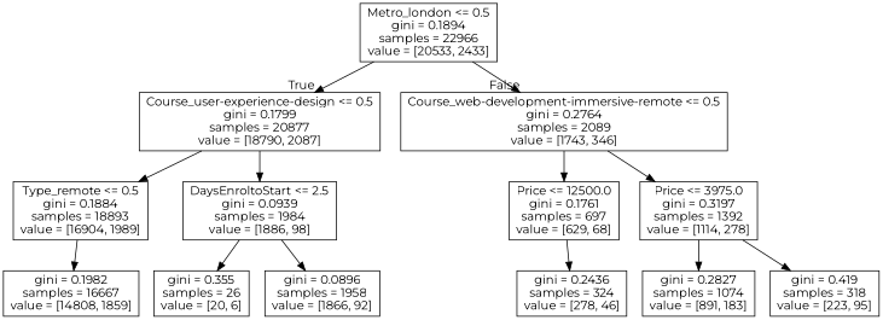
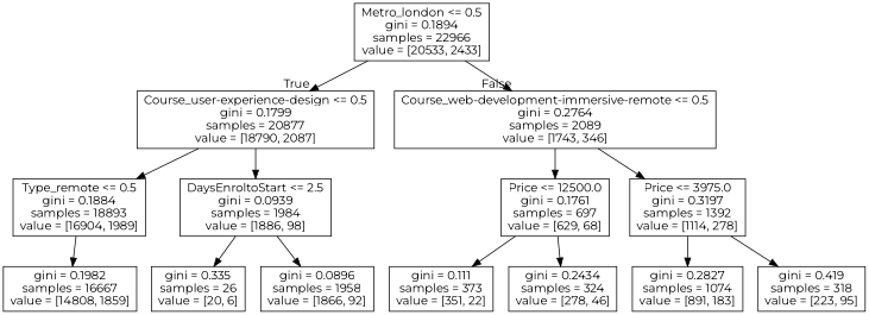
  digraph {
    fontname=Montserrat
    node [fontname=Montserrat shape=box]
    edge [fontname=Montserrat]
    n1 [label="Metro_london <= 0.5\ngini = 0.1894\nsamples = 22966\nvalue = [20533, 2433]"]
    n2 [label="Course_user-experience-design <= 0.5\ngini = 0.1799\nsamples = 20877\nvalue = [18790, 2087]"]
    n3 [label="Course_web-development-immersive-remote <= 0.5\ngini = 0.2764\nsamples = 2089\nvalue = [1743, 346]"]
    n4 [label="Type_remote <= 0.5\ngini = 0.1884\nsamples = 18893\nvalue = [16904, 1989]"]
    n5 [label="DaysEnroltoStart <= 2.5\ngini = 0.0939\nsamples = 1984\nvalue = [1886, 98]"]
    n6 [label="Price <= 12500.0\ngini = 0.1761\nsamples = 697\nvalue = [629, 68]"]
    n7 [label="Price <= 3975.0\ngini = 0.3197\nsamples = 1392\nvalue = [1114, 278]"]
    n8 [label="gini = 0.1982\nsamples = 16667\nvalue = [14808, 1859]"]
-   n9 [label="gini = 0.355\nsamples = 26\nvalue = [20, 6]"]
+   n9 [label="gini = 0.335\nsamples = 26\nvalue = [20, 6]"]
    n10 [label="gini = 0.0896\nsamples = 1958\nvalue = [1866, 92]"]
-   n12 [label="gini = 0.2436\nsamples = 324\nvalue = [278, 46]"]
+   n11 [label="gini = 0.111\nsamples = 373\nvalue = [351, 22]"]
+   n12 [label="gini = 0.2434\nsamples = 324\nvalue = [278, 46]"]
    n13 [label="gini = 0.2827\nsamples = 1074\nvalue = [891, 183]"]
    n14 [label="gini = 0.419\nsamples = 318\nvalue = [223, 95]"]
    n1 -> n2 [headlabel=True labelangle=45 labeldistance=2.5]
    n1 -> n3 [headlabel=False labelangle=-45 labeldistance=2.5]
    n2 -> n4
    n2 -> n5
    n3 -> n6
    n3 -> n7
    n4 -> n8
    n5 -> n9
    n5 -> n10
+   n6 -> n11
    n6 -> n12
    n7 -> n13
    n7 -> n14
  }
